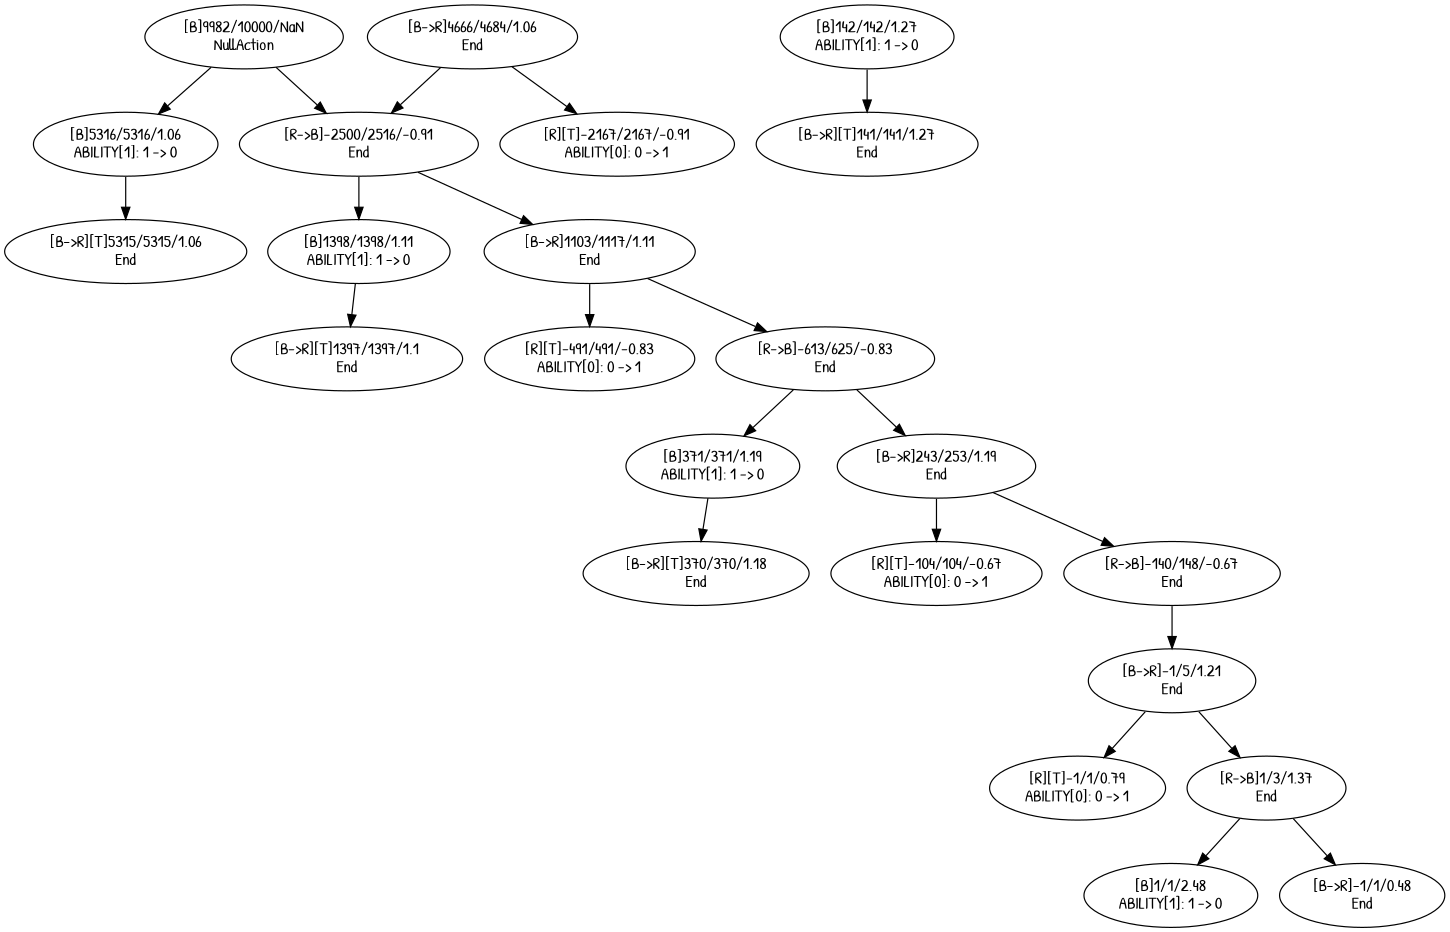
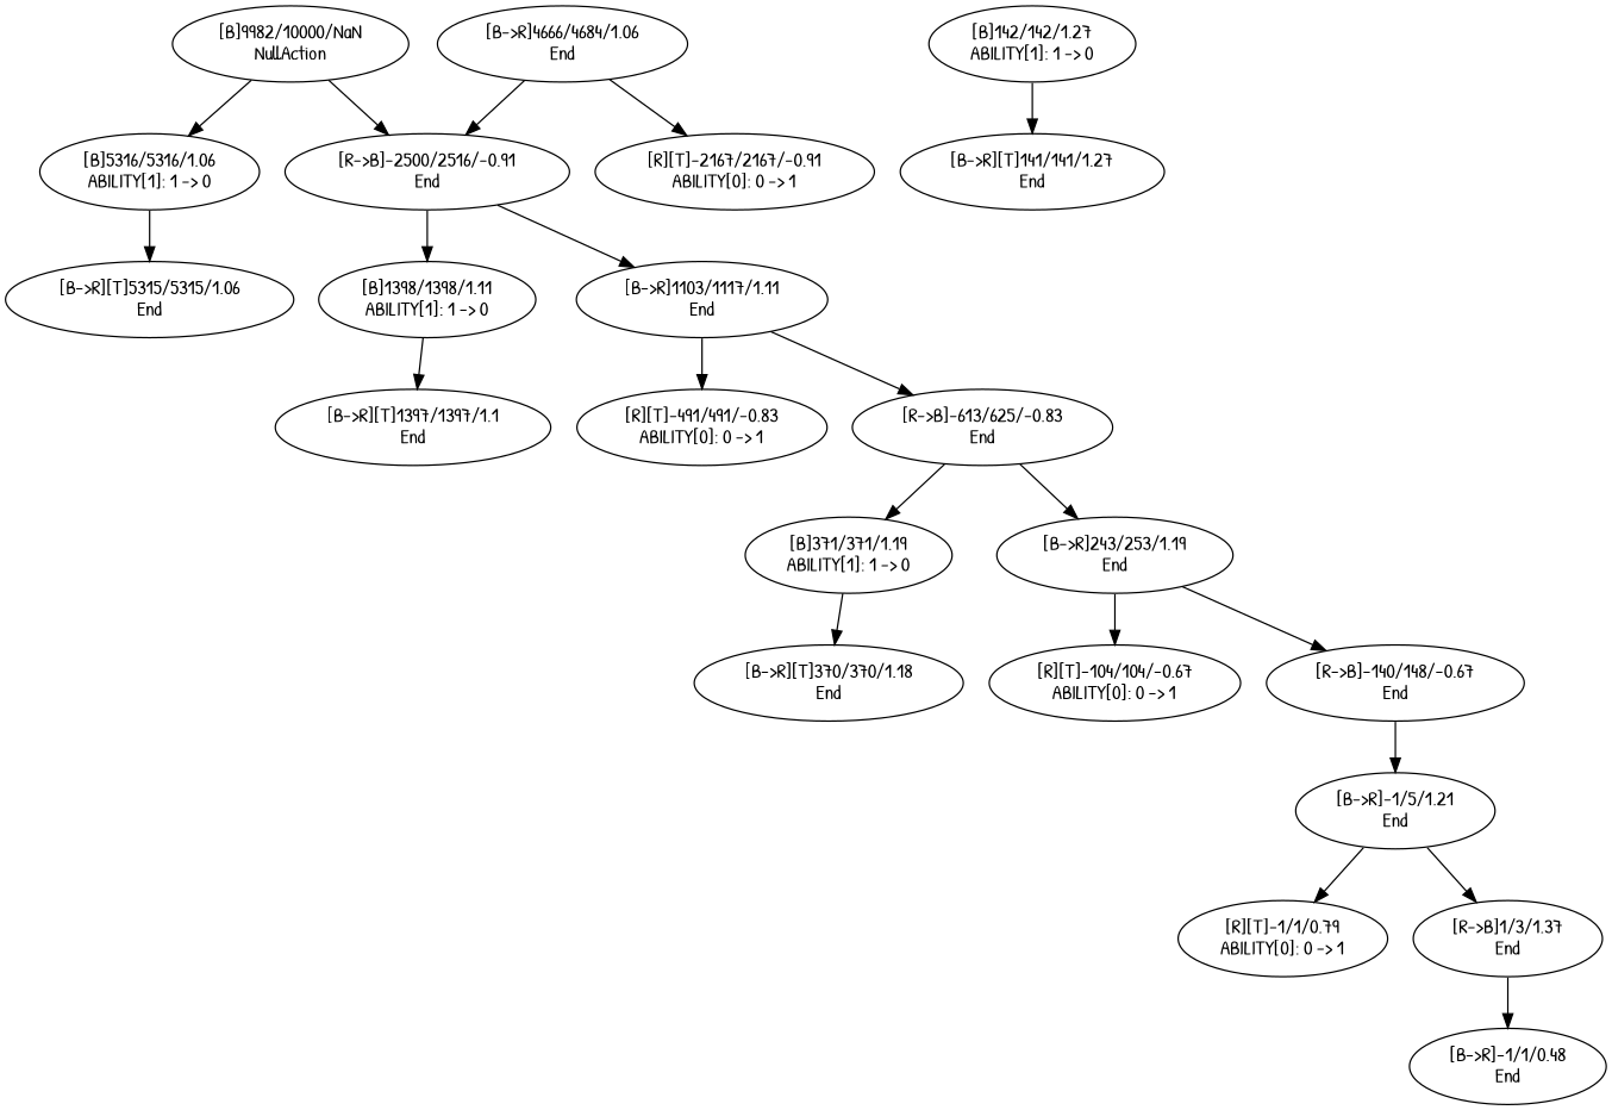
  digraph {
    fontname="Patrick Hand"
    node [fontname="Patrick Hand"]
    edge [fontname="Patrick Hand"]
    "[B]9982/10000/NaN\nNullAction"
    "[B]5316/5316/1.06\nABILITY[1]: 1 -> 0"
    "[R->B]-2500/2516/-0.91\nEnd"
    "[B->R][T]5315/5315/1.06\nEnd"
    "[B->R]4666/4684/1.06\nEnd"
    "[R][T]-2167/2167/-0.91\nABILITY[0]: 0 -> 1"
    "[B]1398/1398/1.11\nABILITY[1]: 1 -> 0"
    "[B->R]1103/1117/1.11\nEnd"
    "[B->R][T]1397/1397/1.1\nEnd"
    "[R][T]-491/491/-0.83\nABILITY[0]: 0 -> 1"
    "[R->B]-613/625/-0.83\nEnd"
    "[B]371/371/1.19\nABILITY[1]: 1 -> 0"
    "[B->R]243/253/1.19\nEnd"
    "[B->R][T]370/370/1.18\nEnd"
    "[R][T]-104/104/-0.67\nABILITY[0]: 0 -> 1"
    "[R->B]-140/148/-0.67\nEnd"
    "[B->R]-1/5/1.21\nEnd"
    "[B]142/142/1.27\nABILITY[1]: 1 -> 0"
    "[B->R][T]141/141/1.27\nEnd"
    "[R][T]-1/1/0.79\nABILITY[0]: 0 -> 1"
    "[R->B]1/3/1.37\nEnd"
-   "[B]1/1/2.48\nABILITY[1]: 1 -> 0"
    "[B->R]-1/1/0.48\nEnd"
    "[B]9982/10000/NaN\nNullAction" -> "[B]5316/5316/1.06\nABILITY[1]: 1 -> 0"
    "[B]9982/10000/NaN\nNullAction" -> "[R->B]-2500/2516/-0.91\nEnd"
    "[B]5316/5316/1.06\nABILITY[1]: 1 -> 0" -> "[B->R][T]5315/5315/1.06\nEnd"
    "[R->B]-2500/2516/-0.91\nEnd" -> "[B]1398/1398/1.11\nABILITY[1]: 1 -> 0"
    "[R->B]-2500/2516/-0.91\nEnd" -> "[B->R]1103/1117/1.11\nEnd"
    "[B->R]4666/4684/1.06\nEnd" -> "[R->B]-2500/2516/-0.91\nEnd"
    "[B->R]4666/4684/1.06\nEnd" -> "[R][T]-2167/2167/-0.91\nABILITY[0]: 0 -> 1"
    "[B]1398/1398/1.11\nABILITY[1]: 1 -> 0" -> "[B->R][T]1397/1397/1.1\nEnd"
    "[B->R]1103/1117/1.11\nEnd" -> "[R][T]-491/491/-0.83\nABILITY[0]: 0 -> 1"
    "[B->R]1103/1117/1.11\nEnd" -> "[R->B]-613/625/-0.83\nEnd"
    "[R->B]-613/625/-0.83\nEnd" -> "[B]371/371/1.19\nABILITY[1]: 1 -> 0"
    "[R->B]-613/625/-0.83\nEnd" -> "[B->R]243/253/1.19\nEnd"
    "[B]371/371/1.19\nABILITY[1]: 1 -> 0" -> "[B->R][T]370/370/1.18\nEnd"
    "[B->R]243/253/1.19\nEnd" -> "[R][T]-104/104/-0.67\nABILITY[0]: 0 -> 1"
    "[B->R]243/253/1.19\nEnd" -> "[R->B]-140/148/-0.67\nEnd"
    "[R->B]-140/148/-0.67\nEnd" -> "[B->R]-1/5/1.21\nEnd"
    "[B->R]-1/5/1.21\nEnd" -> "[R][T]-1/1/0.79\nABILITY[0]: 0 -> 1"
    "[B->R]-1/5/1.21\nEnd" -> "[R->B]1/3/1.37\nEnd"
    "[B]142/142/1.27\nABILITY[1]: 1 -> 0" -> "[B->R][T]141/141/1.27\nEnd"
-   "[R->B]1/3/1.37\nEnd" -> "[B]1/1/2.48\nABILITY[1]: 1 -> 0"
    "[R->B]1/3/1.37\nEnd" -> "[B->R]-1/1/0.48\nEnd"
  }
